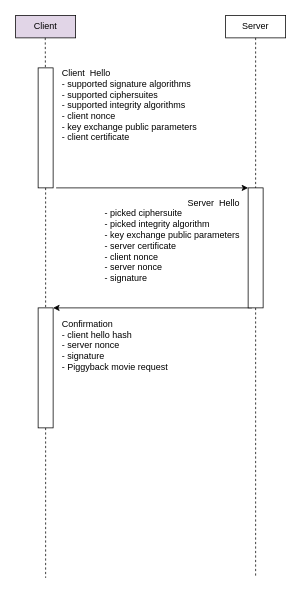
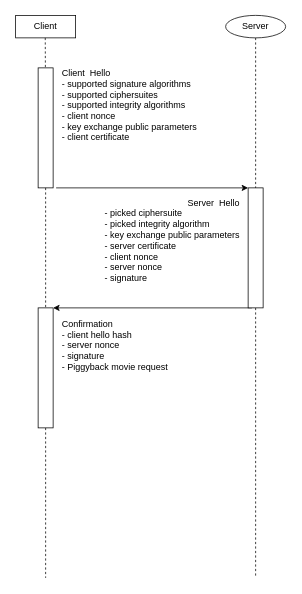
  <mxCell id="0" />
  <mxCell id="1" parent="0" />
- <mxCell id="2" value="Client" style="whiteSpace=wrap;html=1;fillColor=#e1d5e7;" parent="1" vertex="1"><mxGeometry x="20" y="20" width="80" height="30" as="geometry" /></mxCell>
+ <mxCell id="2" value="Client" style="whiteSpace=wrap;html=1;" parent="1" vertex="1"><mxGeometry x="20" y="20" width="80" height="30" as="geometry" /></mxCell>
  <mxCell id="3" style="edgeStyle=none;html=1;exitX=0.5;exitY=1;exitDx=0;exitDy=0;strokeColor=default;endArrow=none;endFill=0;dashed=1;startArrow=none;" parent="1" source="10" edge="1"><mxGeometry relative="1" as="geometry"><mxPoint x="340" y="770" as="targetPoint" /></mxGeometry></mxCell>
- <mxCell id="4" value="Server" style="whiteSpace=wrap;html=1;" parent="1" vertex="1"><mxGeometry x="300" y="20" width="80" height="30" as="geometry" /></mxCell>
+ <mxCell id="4" value="Server" style="ellipse;whiteSpace=wrap;html=1;" parent="1" vertex="1"><mxGeometry x="300" y="20" width="80" height="30" as="geometry" /></mxCell>
  <mxCell id="5" style="edgeStyle=none;html=1;exitX=0.5;exitY=1;exitDx=0;exitDy=0;strokeColor=default;endArrow=none;endFill=0;dashed=1;startArrow=none;" parent="1" source="14" edge="1"><mxGeometry relative="1" as="geometry"><mxPoint x="60" y="770" as="targetPoint" /><mxPoint x="59.5" y="50" as="sourcePoint" /></mxGeometry></mxCell>
  <mxCell id="6" value="" style="endArrow=classic;html=1;exitX=0.25;exitY=1;exitDx=0;exitDy=0;entryX=1;entryY=0;entryDx=0;entryDy=0;" parent="1" source="10" target="14" edge="1"><mxGeometry width="50" height="50" relative="1" as="geometry"><mxPoint x="320" y="410" as="sourcePoint" /><mxPoint x="251" y="410" as="targetPoint" /></mxGeometry></mxCell>
  <mxCell id="7" value="" style="endArrow=classic;html=1;entryX=0;entryY=0;entryDx=0;entryDy=0;" parent="1" target="10" edge="1"><mxGeometry width="50" height="50" relative="1" as="geometry"><mxPoint x="74" y="250" as="sourcePoint" /><mxPoint x="314" y="340" as="targetPoint" /></mxGeometry></mxCell>
  <mxCell id="8" value="" style="whiteSpace=wrap;html=1;" parent="1" vertex="1"><mxGeometry x="50" y="90" width="20" height="160" as="geometry" /></mxCell>
  <mxCell id="9" value="" style="edgeStyle=none;html=1;exitX=0.5;exitY=1;exitDx=0;exitDy=0;strokeColor=default;endArrow=none;endFill=0;dashed=1;" parent="1" target="8" edge="1"><mxGeometry relative="1" as="geometry"><mxPoint x="59.5" y="462" as="targetPoint" /><mxPoint x="59.5" y="50" as="sourcePoint" /></mxGeometry></mxCell>
  <mxCell id="10" value="" style="whiteSpace=wrap;html=1;" parent="1" vertex="1"><mxGeometry x="330" y="250" width="20" height="160" as="geometry" /></mxCell>
  <mxCell id="11" value="" style="edgeStyle=none;html=1;exitX=0.5;exitY=1;exitDx=0;exitDy=0;strokeColor=default;endArrow=none;endFill=0;dashed=1;" parent="1" source="4" target="10" edge="1"><mxGeometry relative="1" as="geometry"><mxPoint x="340" y="770" as="targetPoint" /><mxPoint x="340" y="50" as="sourcePoint" /></mxGeometry></mxCell>
  <mxCell id="12" value="Client&amp;nbsp; Hello&lt;br&gt;- supported signature algorithms&lt;br&gt;- supported ciphersuites&lt;br&gt;- supported integrity algorithms&lt;br&gt;- client nonce&lt;br&gt;- key exchange public parameters&lt;br&gt;- client certificate" style="text;html=1;align=left;verticalAlign=middle;resizable=0;points=[];autosize=1;strokeColor=none;fillColor=none;" parent="1" vertex="1"><mxGeometry x="80" y="90" width="200" height="100" as="geometry" /></mxCell>
  <mxCell id="13" value="Server&amp;nbsp; Hello&lt;br&gt;&lt;div style=&quot;text-align: left&quot;&gt;&lt;span&gt;- picked ciphersuite&lt;/span&gt;&lt;br&gt;&lt;/div&gt;&lt;div style=&quot;text-align: left&quot;&gt;&lt;span&gt;- picked integrity algorithm&lt;/span&gt;&lt;/div&gt;&lt;div style=&quot;text-align: left&quot;&gt;&lt;span&gt;- key exchange public parameters&lt;/span&gt;&lt;/div&gt;&lt;div style=&quot;text-align: left&quot;&gt;&lt;span&gt;- server certificate&lt;/span&gt;&lt;/div&gt;&lt;div style=&quot;text-align: left&quot;&gt;- client nonce&lt;/div&gt;&lt;div style=&quot;text-align: left&quot;&gt;- server nonce&lt;/div&gt;&lt;div style=&quot;text-align: left&quot;&gt;&lt;span&gt;- signature&lt;/span&gt;&lt;/div&gt;" style="text;html=1;align=right;verticalAlign=middle;resizable=0;points=[];autosize=1;strokeColor=none;fillColor=none;" parent="1" vertex="1"><mxGeometry x="120" y="260" width="200" height="120" as="geometry" /></mxCell>
  <mxCell id="14" value="" style="whiteSpace=wrap;html=1;" parent="1" vertex="1"><mxGeometry x="50" y="410" width="20" height="160" as="geometry" /></mxCell>
  <mxCell id="15" value="" style="edgeStyle=none;html=1;exitX=0.5;exitY=1;exitDx=0;exitDy=0;strokeColor=default;endArrow=none;endFill=0;dashed=1;startArrow=none;" parent="1" source="8" target="14" edge="1"><mxGeometry relative="1" as="geometry"><mxPoint x="60" y="770" as="targetPoint" /><mxPoint x="60" y="250" as="sourcePoint" /></mxGeometry></mxCell>
  <mxCell id="16" value="Confirmation&lt;br&gt;- client hello hash&lt;br&gt;- server nonce&lt;br&gt;- signature&lt;br&gt;- Piggyback movie request" style="text;html=1;align=left;verticalAlign=middle;resizable=0;points=[];autosize=1;strokeColor=none;fillColor=none;" parent="1" vertex="1"><mxGeometry x="80" y="420" width="160" height="80" as="geometry" /></mxCell>
